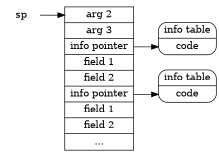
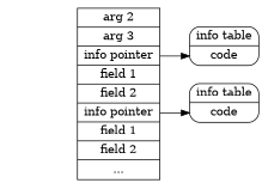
  digraph {
    rankdir=LR
    node [shape=Mrecord]
-   sp [shape=plaintext]
    n2 [label="<top>arg 2| arg 3|<ip1>info pointer | field 1 | field 2 |<ip2> info pointer | field 1 | field 2 | ... " shape=record]
    n3 [label="info table | <it1> code"]
    n4 [label="info table | <it2> code"]
-   sp -> n2 [headport=top]
    n2 -> n3 [headport=it1 tailport=ip1]
    n2 -> n4 [headport=it2 tailport=ip2]
  }
